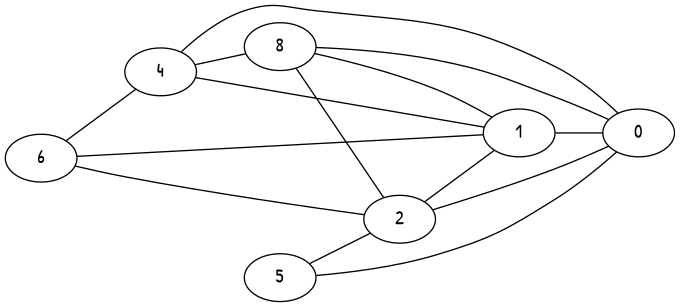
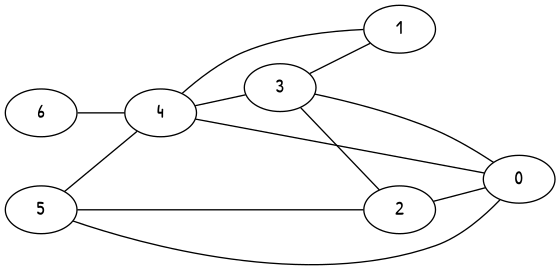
  graph {
    fontname="Patrick Hand"
    rankdir=LR
    node [fontname="Patrick Hand"]
    edge [fontname="Patrick Hand"]
    1
    0
    2
-   3 [label=8]
+   3
    4
    5
    6
-   1 -- 0
-   2 -- 1
    2 -- 0
    3 -- 1
    3 -- 0
    3 -- 2
    4 -- 1
    4 -- 0
    4 -- 3
    5 -- 0
    5 -- 2
-   6 -- 1
-   6 -- 2
+   5 -- 4
    6 -- 4
  }
